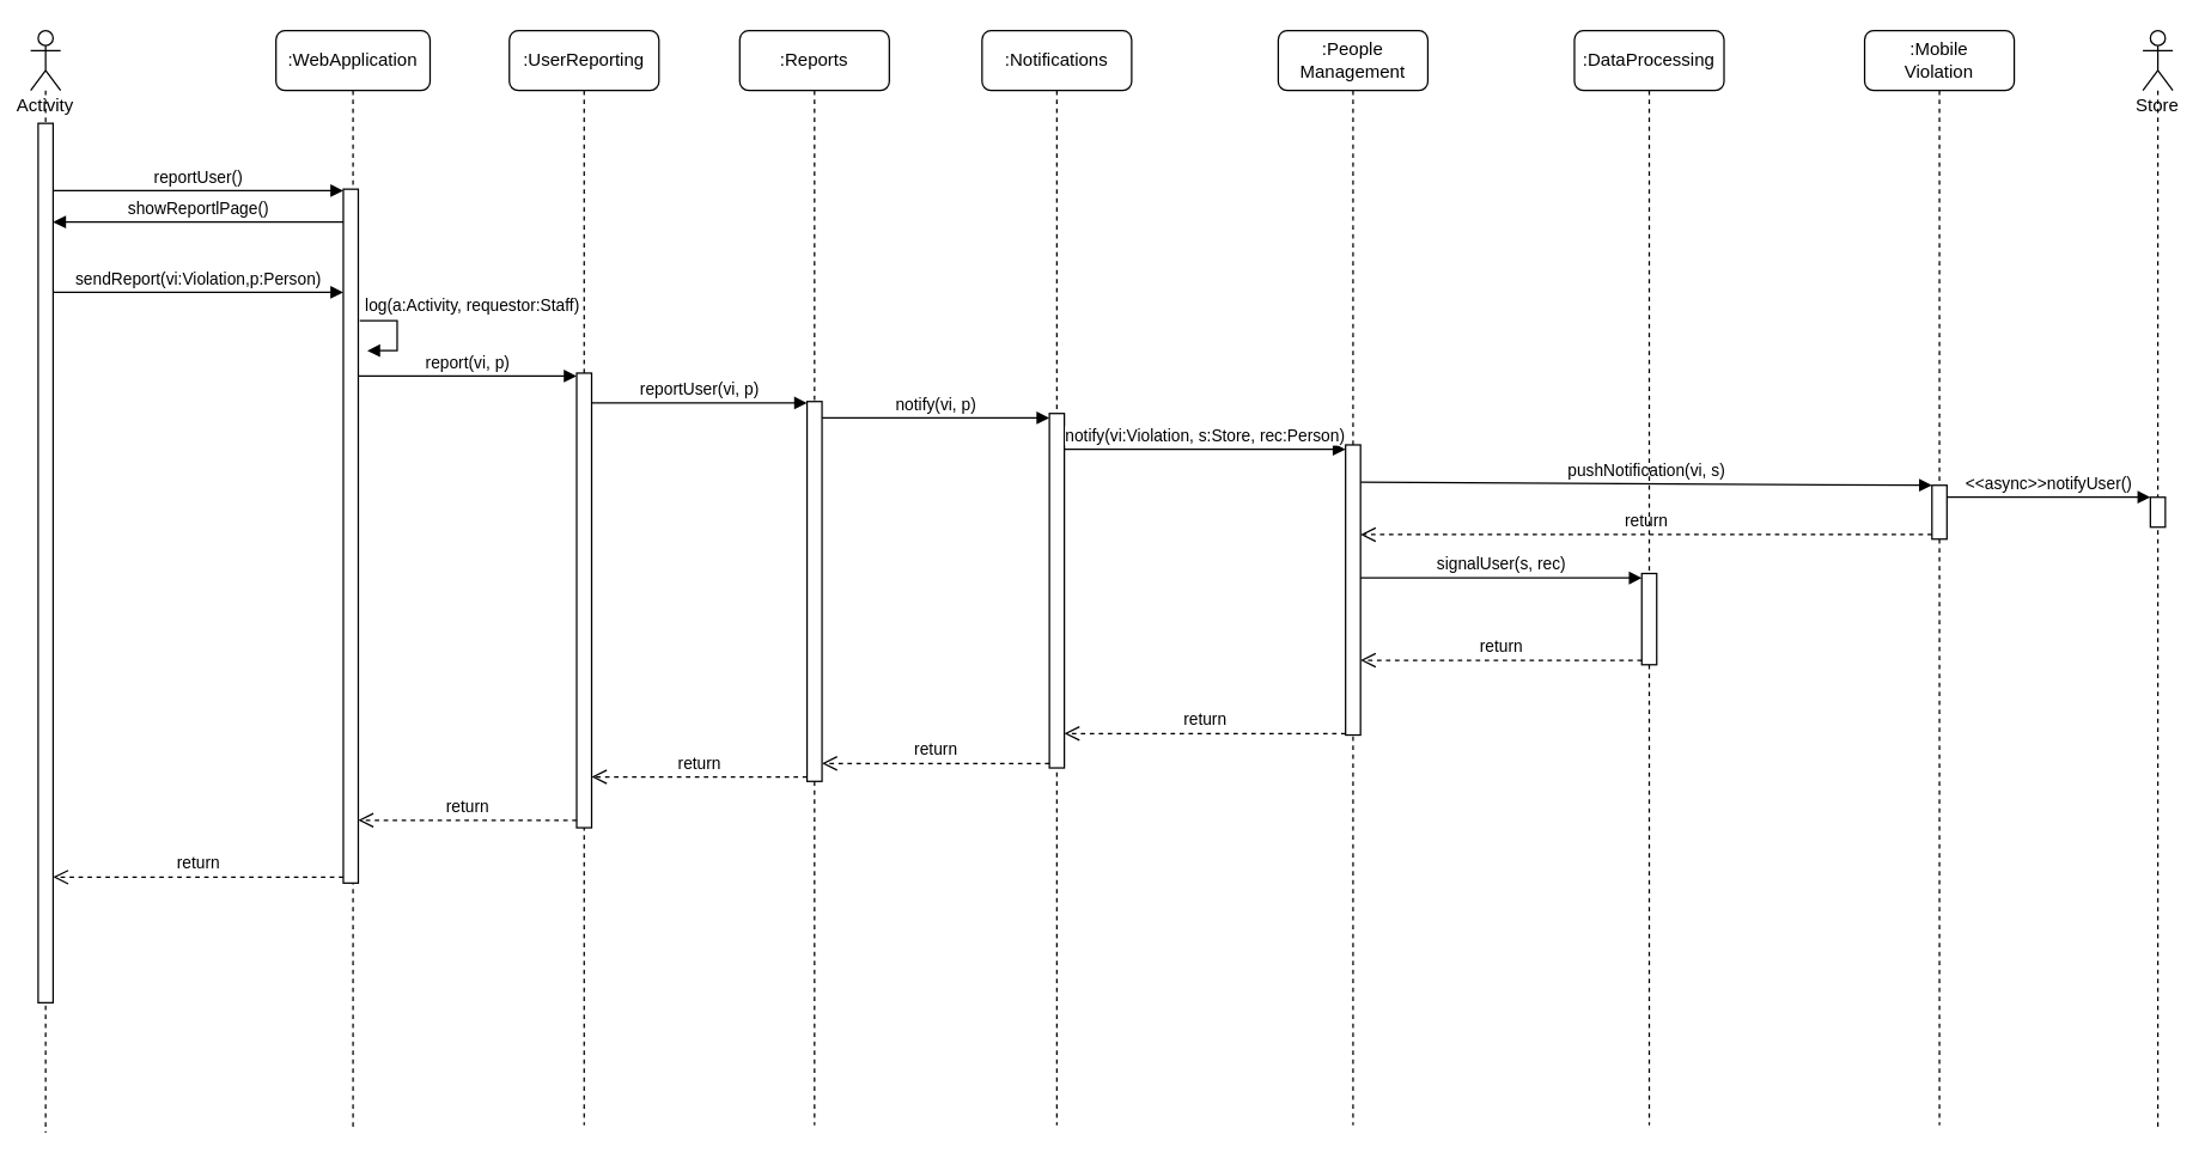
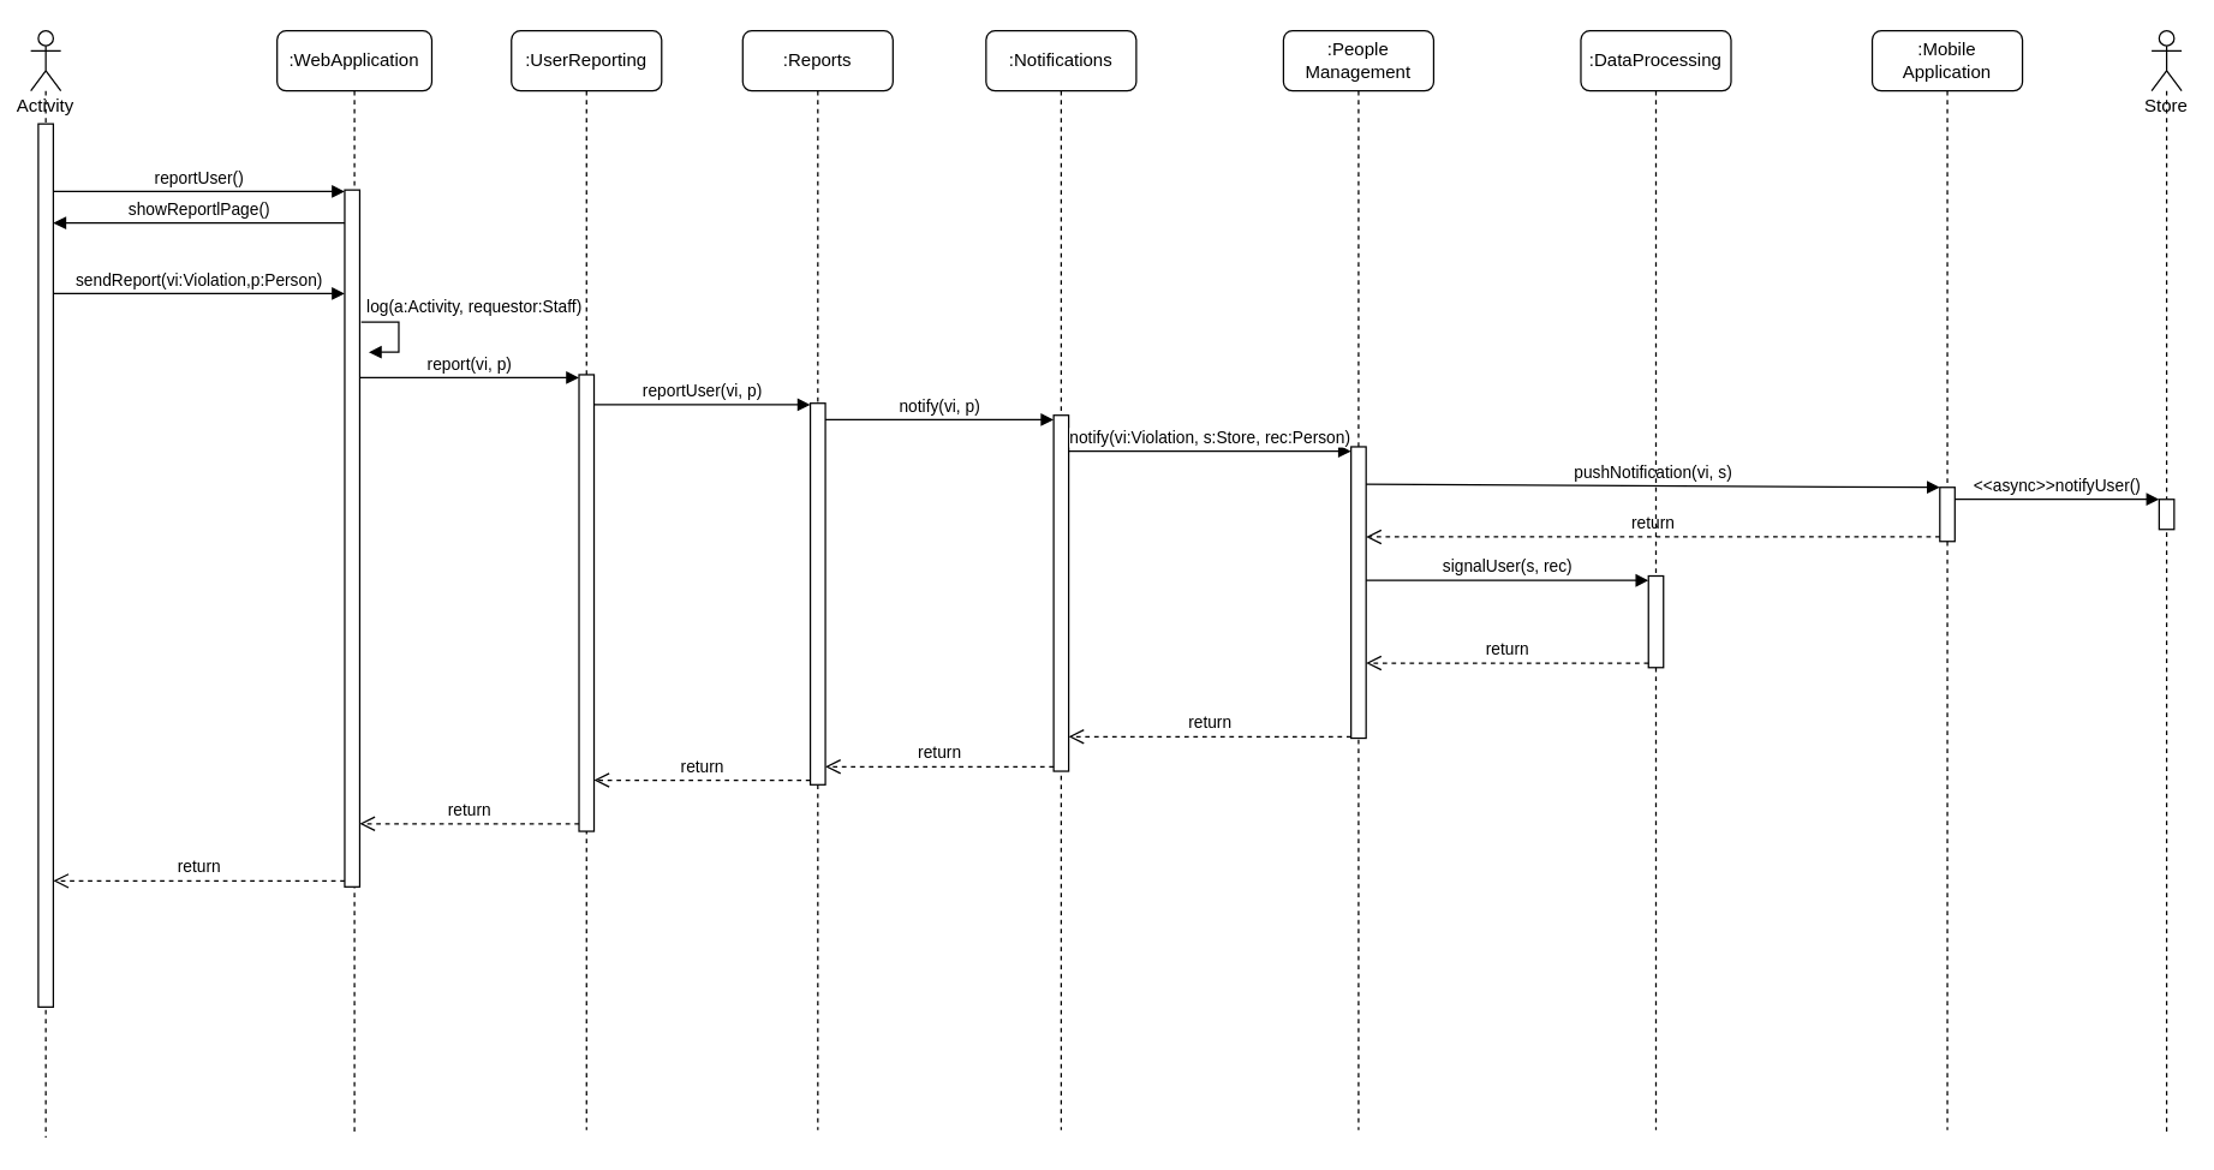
  <mxCell id="0" />
  <mxCell id="1" parent="0" />
  <mxCell id="2" value=":WebApplication" style="shape=umlLifeline;perimeter=lifelinePerimeter;whiteSpace=wrap;html=1;container=1;collapsible=0;recursiveResize=0;outlineConnect=0;rounded=1;shadow=0;comic=0;labelBackgroundColor=none;strokeWidth=1;fontFamily=Helvetica;fontSize=12;align=center;" parent="1" vertex="1"><mxGeometry x="184" y="20" width="103" height="734" as="geometry" /></mxCell>
  <mxCell id="3" value="" style="html=1;points=[];perimeter=orthogonalPerimeter;rounded=0;shadow=0;comic=0;labelBackgroundColor=none;strokeWidth=1;fontFamily=Verdana;fontSize=12;align=center;" parent="2" vertex="1"><mxGeometry x="45" y="106" width="10" height="464" as="geometry" /></mxCell>
  <mxCell id="4" value="reportUser()" style="html=1;verticalAlign=bottom;endArrow=block;" parent="1" target="3" edge="1"><mxGeometry width="80" relative="1" as="geometry"><mxPoint x="35" y="127" as="sourcePoint" /><mxPoint x="469" y="310" as="targetPoint" /><Array as="points"><mxPoint x="210" y="127" /></Array></mxGeometry></mxCell>
  <mxCell id="5" value=":UserReporting" style="shape=umlLifeline;perimeter=lifelinePerimeter;whiteSpace=wrap;html=1;container=1;collapsible=0;recursiveResize=0;outlineConnect=0;rounded=1;shadow=0;glass=0;sketch=0;" parent="1" vertex="1"><mxGeometry x="340" y="20" width="100" height="732" as="geometry" /></mxCell>
  <mxCell id="6" value="" style="html=1;points=[];perimeter=orthogonalPerimeter;" parent="5" vertex="1"><mxGeometry x="45" y="229" width="10" height="304" as="geometry" /></mxCell>
  <mxCell id="7" value="Activity" style="shape=umlLifeline;participant=umlActor;perimeter=lifelinePerimeter;whiteSpace=wrap;html=1;container=1;collapsible=0;recursiveResize=0;verticalAlign=top;spacingTop=36;outlineConnect=0;" parent="1" vertex="1"><mxGeometry x="20" y="20" width="20" height="737" as="geometry" /></mxCell>
  <mxCell id="8" value="" style="html=1;points=[];perimeter=orthogonalPerimeter;" parent="7" vertex="1"><mxGeometry x="5" y="62" width="10" height="588" as="geometry" /></mxCell>
  <mxCell id="9" value="showReportlPage()" style="html=1;verticalAlign=bottom;endArrow=block;" parent="1" source="3" target="8" edge="1"><mxGeometry width="80" relative="1" as="geometry"><mxPoint x="475" y="418" as="sourcePoint" /><mxPoint x="555" y="418" as="targetPoint" /><Array as="points"><mxPoint x="133" y="148" /></Array></mxGeometry></mxCell>
  <mxCell id="10" value="sendReport(vi:Violation,p:Person)" style="html=1;verticalAlign=bottom;endArrow=block;" parent="1" source="8" target="3" edge="1"><mxGeometry width="80" relative="1" as="geometry"><mxPoint x="475" y="418" as="sourcePoint" /><mxPoint x="555" y="418" as="targetPoint" /><Array as="points"><mxPoint x="124" y="195" /></Array></mxGeometry></mxCell>
  <mxCell id="11" value="report(vi, p)" style="html=1;verticalAlign=bottom;endArrow=block;" parent="1" target="6" edge="1"><mxGeometry width="80" relative="1" as="geometry"><mxPoint x="239" y="251" as="sourcePoint" /><mxPoint x="555" y="404" as="targetPoint" /><Array as="points"><mxPoint x="337" y="251" /></Array></mxGeometry></mxCell>
  <mxCell id="12" value="return" style="html=1;verticalAlign=bottom;endArrow=open;dashed=1;endSize=8;" parent="1" source="6" target="3" edge="1"><mxGeometry relative="1" as="geometry"><mxPoint x="555" y="404" as="sourcePoint" /><mxPoint x="239" y="281" as="targetPoint" /><Array as="points"><mxPoint x="340" y="548" /></Array></mxGeometry></mxCell>
  <mxCell id="13" value="log(a:Activity, requestor:Staff)" style="edgeStyle=orthogonalEdgeStyle;html=1;align=left;spacingLeft=2;endArrow=block;rounded=0;entryX=1;entryY=0;" parent="1" edge="1"><mxGeometry x="-1" y="10" relative="1" as="geometry"><mxPoint x="240" y="214" as="sourcePoint" /><Array as="points"><mxPoint x="265" y="214" /></Array><mxPoint x="245" y="234" as="targetPoint" /><mxPoint as="offset" /></mxGeometry></mxCell>
  <mxCell id="14" value=":Reports" style="shape=umlLifeline;perimeter=lifelinePerimeter;whiteSpace=wrap;html=1;container=1;collapsible=0;recursiveResize=0;outlineConnect=0;rounded=1;shadow=0;glass=0;sketch=0;" parent="1" vertex="1"><mxGeometry x="494" y="20" width="100" height="732" as="geometry" /></mxCell>
  <mxCell id="15" value="" style="html=1;points=[];perimeter=orthogonalPerimeter;" vertex="1" parent="14"><mxGeometry x="45" y="248" width="10" height="254" as="geometry" /></mxCell>
  <mxCell id="16" value=":People&lt;br&gt;Management" style="shape=umlLifeline;perimeter=lifelinePerimeter;whiteSpace=wrap;html=1;container=1;collapsible=0;recursiveResize=0;outlineConnect=0;rounded=1;shadow=0;glass=0;sketch=0;" parent="1" vertex="1"><mxGeometry x="854" y="20" width="100" height="732" as="geometry" /></mxCell>
  <mxCell id="17" value="" style="html=1;points=[];perimeter=orthogonalPerimeter;" vertex="1" parent="16"><mxGeometry x="45" y="277" width="10" height="194" as="geometry" /></mxCell>
  <mxCell id="18" value=":Notifications" style="shape=umlLifeline;perimeter=lifelinePerimeter;whiteSpace=wrap;html=1;container=1;collapsible=0;recursiveResize=0;outlineConnect=0;rounded=1;shadow=0;glass=0;sketch=0;" vertex="1" parent="1"><mxGeometry x="656" y="20" width="100" height="732" as="geometry" /></mxCell>
  <mxCell id="19" value="" style="html=1;points=[];perimeter=orthogonalPerimeter;" vertex="1" parent="18"><mxGeometry x="45" y="256" width="10" height="237" as="geometry" /></mxCell>
- <mxCell id="20" value=":Mobile&lt;br&gt;Violation" style="shape=umlLifeline;perimeter=lifelinePerimeter;whiteSpace=wrap;html=1;container=1;collapsible=0;recursiveResize=0;outlineConnect=0;rounded=1;shadow=0;glass=0;sketch=0;" vertex="1" parent="1"><mxGeometry x="1246" y="20" width="100" height="732" as="geometry" /></mxCell>
+ <mxCell id="20" value=":Mobile&lt;br&gt;Application" style="shape=umlLifeline;perimeter=lifelinePerimeter;whiteSpace=wrap;html=1;container=1;collapsible=0;recursiveResize=0;outlineConnect=0;rounded=1;shadow=0;glass=0;sketch=0;" vertex="1" parent="1"><mxGeometry x="1246" y="20" width="100" height="732" as="geometry" /></mxCell>
  <mxCell id="21" value="" style="html=1;points=[];perimeter=orthogonalPerimeter;" vertex="1" parent="20"><mxGeometry x="45" y="304" width="10" height="36" as="geometry" /></mxCell>
  <mxCell id="22" value="Store" style="shape=umlLifeline;participant=umlActor;perimeter=lifelinePerimeter;whiteSpace=wrap;html=1;container=1;collapsible=0;recursiveResize=0;verticalAlign=top;spacingTop=36;outlineConnect=0;" vertex="1" parent="1"><mxGeometry x="1432" y="20" width="20" height="735" as="geometry" /></mxCell>
  <mxCell id="23" value="" style="html=1;points=[];perimeter=orthogonalPerimeter;" vertex="1" parent="22"><mxGeometry x="5" y="312" width="10" height="20" as="geometry" /></mxCell>
  <mxCell id="24" value="reportUser(vi, p)" style="html=1;verticalAlign=bottom;endArrow=block;" edge="1" parent="1" source="6" target="15"><mxGeometry width="80" relative="1" as="geometry"><mxPoint x="612" y="380" as="sourcePoint" /><mxPoint x="692" y="380" as="targetPoint" /><Array as="points"><mxPoint x="472" y="269" /></Array></mxGeometry></mxCell>
  <mxCell id="25" value="notify(vi, p)" style="html=1;verticalAlign=bottom;endArrow=block;" edge="1" parent="1" source="15" target="19"><mxGeometry width="80" relative="1" as="geometry"><mxPoint x="612" y="380" as="sourcePoint" /><mxPoint x="692" y="380" as="targetPoint" /><Array as="points"><mxPoint x="621" y="279" /></Array></mxGeometry></mxCell>
  <mxCell id="26" value="return" style="html=1;verticalAlign=bottom;endArrow=open;dashed=1;endSize=8;" edge="1" parent="1" source="19" target="15"><mxGeometry relative="1" as="geometry"><mxPoint x="692" y="357" as="sourcePoint" /><mxPoint x="612" y="357" as="targetPoint" /><Array as="points"><mxPoint x="624" y="510" /></Array></mxGeometry></mxCell>
  <mxCell id="27" value="notify(vi:Violation, s:Store, rec:Person)" style="html=1;verticalAlign=bottom;endArrow=block;" edge="1" parent="1" source="19" target="17"><mxGeometry width="80" relative="1" as="geometry"><mxPoint x="662" y="417" as="sourcePoint" /><mxPoint x="742" y="417" as="targetPoint" /><Array as="points"><mxPoint x="788" y="300" /></Array></mxGeometry></mxCell>
  <mxCell id="28" value="pushNotification(vi, s)" style="html=1;verticalAlign=bottom;endArrow=block;entryX=0;entryY=0;" edge="1" target="21" parent="1"><mxGeometry relative="1" as="geometry"><mxPoint x="909" y="322" as="sourcePoint" /></mxGeometry></mxCell>
  <mxCell id="29" value="return" style="html=1;verticalAlign=bottom;endArrow=open;dashed=1;endSize=8;" edge="1" source="21" parent="1" target="17"><mxGeometry relative="1" as="geometry"><mxPoint x="1237" y="484" as="targetPoint" /><Array as="points"><mxPoint x="993" y="357" /></Array></mxGeometry></mxCell>
  <mxCell id="30" value="&amp;lt;&amp;lt;async&amp;gt;&amp;gt;notifyUser()" style="html=1;verticalAlign=bottom;endArrow=block;entryX=0;entryY=0;" edge="1" target="23" parent="1" source="21"><mxGeometry relative="1" as="geometry"><mxPoint x="1592" y="417" as="sourcePoint" /></mxGeometry></mxCell>
  <mxCell id="31" value="return" style="html=1;verticalAlign=bottom;endArrow=open;dashed=1;endSize=8;" edge="1" parent="1" source="17" target="19"><mxGeometry relative="1" as="geometry"><mxPoint x="777" y="384" as="sourcePoint" /><mxPoint x="697" y="384" as="targetPoint" /><Array as="points"><mxPoint x="783" y="490" /></Array></mxGeometry></mxCell>
  <mxCell id="32" value="return" style="html=1;verticalAlign=bottom;endArrow=open;dashed=1;endSize=8;" edge="1" parent="1" source="15" target="6"><mxGeometry relative="1" as="geometry"><mxPoint x="777" y="384" as="sourcePoint" /><mxPoint x="697" y="384" as="targetPoint" /><Array as="points"><mxPoint x="469" y="519" /></Array></mxGeometry></mxCell>
  <mxCell id="33" value="return" style="html=1;verticalAlign=bottom;endArrow=open;dashed=1;endSize=8;" edge="1" parent="1" source="3" target="8"><mxGeometry relative="1" as="geometry"><mxPoint x="563" y="386" as="sourcePoint" /><mxPoint x="483" y="386" as="targetPoint" /><Array as="points"><mxPoint x="127" y="586" /></Array></mxGeometry></mxCell>
  <mxCell id="34" value=":DataProcessing" style="shape=umlLifeline;perimeter=lifelinePerimeter;whiteSpace=wrap;html=1;container=1;collapsible=0;recursiveResize=0;outlineConnect=0;rounded=1;shadow=0;glass=0;sketch=0;" vertex="1" parent="1"><mxGeometry x="1052" y="20" width="100" height="732" as="geometry" /></mxCell>
  <mxCell id="35" value="" style="html=1;points=[];perimeter=orthogonalPerimeter;" vertex="1" parent="34"><mxGeometry x="45" y="363" width="10" height="61" as="geometry" /></mxCell>
  <mxCell id="36" value="signalUser(s, rec)" style="html=1;verticalAlign=bottom;endArrow=block;" edge="1" parent="1" source="17" target="35"><mxGeometry width="80" relative="1" as="geometry"><mxPoint x="847" y="198" as="sourcePoint" /><mxPoint x="927" y="198" as="targetPoint" /><Array as="points"><mxPoint x="1004" y="386" /></Array></mxGeometry></mxCell>
  <mxCell id="37" value="return" style="html=1;verticalAlign=bottom;endArrow=open;dashed=1;endSize=8;" edge="1" parent="1" source="35" target="17"><mxGeometry relative="1" as="geometry"><mxPoint x="927" y="198" as="sourcePoint" /><mxPoint x="847" y="198" as="targetPoint" /><Array as="points"><mxPoint x="1004" y="441" /></Array></mxGeometry></mxCell>
